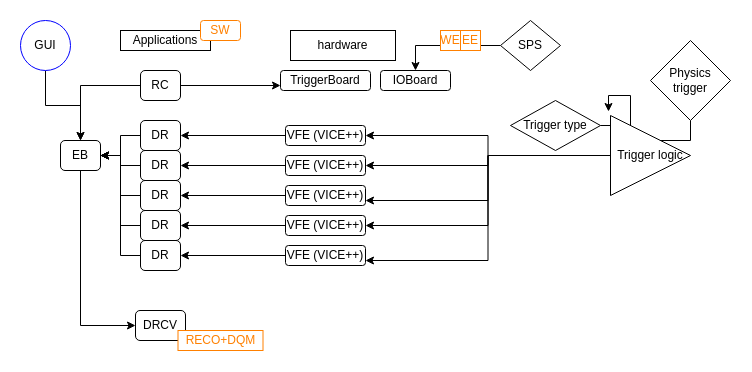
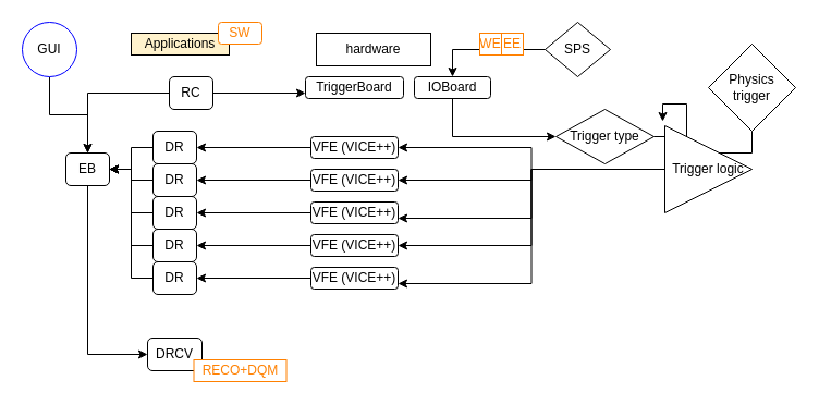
  <mxCell id="0" />
  <mxCell id="1" parent="0" />
  <mxCell id="2" style="edgeStyle=orthogonalEdgeStyle;rounded=0;orthogonalLoop=1;jettySize=auto;html=1;entryX=0;entryY=0.75;entryDx=0;entryDy=0;" edge="1" parent="1" source="4" target="10"><mxGeometry relative="1" as="geometry" /></mxCell>
  <mxCell id="3" style="edgeStyle=orthogonalEdgeStyle;rounded=0;orthogonalLoop=1;jettySize=auto;html=1;entryX=0.5;entryY=0;entryDx=0;entryDy=0;" edge="1" parent="1" source="4" target="6"><mxGeometry relative="1" as="geometry" /></mxCell>
- <mxCell id="4" value="RC" style="rounded=1;whiteSpace=wrap;html=1;" vertex="1" parent="1"><mxGeometry x="140" y="70" width="40" height="30" as="geometry" /></mxCell>
+ <mxCell id="4" value="RC" style="rounded=1;whiteSpace=wrap;html=1;" vertex="1" parent="1"><mxGeometry x="155" y="70" width="40" height="30" as="geometry" /></mxCell>
  <mxCell id="5" style="edgeStyle=orthogonalEdgeStyle;rounded=0;orthogonalLoop=1;jettySize=auto;html=1;entryX=0;entryY=0.5;entryDx=0;entryDy=0;" edge="1" parent="1" source="6" target="49"><mxGeometry relative="1" as="geometry"><Array as="points"><mxPoint x="80" y="325" /></Array></mxGeometry></mxCell>
  <mxCell id="6" value="EB" style="rounded=1;whiteSpace=wrap;html=1;" vertex="1" parent="1"><mxGeometry x="60" y="140" width="40" height="30" as="geometry" /></mxCell>
- <mxCell id="7" value="Applications" style="rounded=0;whiteSpace=wrap;html=1;" vertex="1" parent="1"><mxGeometry x="120" y="30" width="90" height="20" as="geometry" /></mxCell>
+ <mxCell id="7" value="Applications" style="rounded=0;whiteSpace=wrap;html=1;fillColor=#fff2cc;" vertex="1" parent="1"><mxGeometry x="120" y="30" width="90" height="20" as="geometry" /></mxCell>
  <mxCell id="8" value="&lt;font color=&quot;#FF8000&quot;&gt;SW&lt;/font&gt;" style="rounded=1;whiteSpace=wrap;html=1;strokeColor=#FF8000;" vertex="1" parent="1"><mxGeometry x="200" y="20" width="40" height="20" as="geometry" /></mxCell>
  <mxCell id="9" value="hardware" style="rounded=0;whiteSpace=wrap;html=1;" vertex="1" parent="1"><mxGeometry x="290" y="30" width="105" height="30" as="geometry" /></mxCell>
  <mxCell id="10" value="TriggerBoard" style="rounded=1;whiteSpace=wrap;html=1;strokeColor=#000000;" vertex="1" parent="1"><mxGeometry x="280" y="70" width="90" height="20" as="geometry" /></mxCell>
+ <mxCell id="11" style="edgeStyle=orthogonalEdgeStyle;rounded=0;orthogonalLoop=1;jettySize=auto;html=1;exitX=0.5;exitY=1;exitDx=0;exitDy=0;entryX=0;entryY=0.5;entryDx=0;entryDy=0;" edge="1" parent="1" source="12" target="16"><mxGeometry relative="1" as="geometry" /></mxCell>
  <mxCell id="12" value="IOBoard" style="rounded=1;whiteSpace=wrap;html=1;strokeColor=#000000;" vertex="1" parent="1"><mxGeometry x="380" y="70" width="70" height="20" as="geometry" /></mxCell>
  <mxCell id="13" style="edgeStyle=orthogonalEdgeStyle;rounded=0;orthogonalLoop=1;jettySize=auto;html=1;entryX=0.5;entryY=0;entryDx=0;entryDy=0;" edge="1" parent="1" source="14" target="12"><mxGeometry relative="1" as="geometry" /></mxCell>
  <mxCell id="14" value="SPS" style="rhombus;whiteSpace=wrap;html=1;strokeColor=#000000;" vertex="1" parent="1"><mxGeometry x="500" y="20" width="60" height="50" as="geometry" /></mxCell>
  <mxCell id="15" style="edgeStyle=orthogonalEdgeStyle;rounded=0;orthogonalLoop=1;jettySize=auto;html=1;entryX=0;entryY=0.5;entryDx=0;entryDy=0;" edge="1" parent="1" source="16" target="32"><mxGeometry relative="1" as="geometry" /></mxCell>
  <mxCell id="16" value="Trigger type" style="rhombus;whiteSpace=wrap;html=1;strokeColor=#000000;" vertex="1" parent="1"><mxGeometry x="510" y="100" width="90" height="50" as="geometry" /></mxCell>
  <mxCell id="17" style="edgeStyle=orthogonalEdgeStyle;rounded=0;orthogonalLoop=1;jettySize=auto;html=1;" edge="1" parent="1" source="18" target="6"><mxGeometry relative="1" as="geometry" /></mxCell>
  <mxCell id="18" value="GUI" style="ellipse;whiteSpace=wrap;html=1;aspect=fixed;strokeColor=#0000FF;" vertex="1" parent="1"><mxGeometry x="20" y="20" width="50" height="50" as="geometry" /></mxCell>
  <mxCell id="19" value="&lt;font color=&quot;#FF8000&quot;&gt;WE&lt;/font&gt;" style="rounded=0;whiteSpace=wrap;html=1;strokeColor=#FF8000;" vertex="1" parent="1"><mxGeometry x="440" y="30" width="20" height="20" as="geometry" /></mxCell>
  <mxCell id="20" value="&lt;font color=&quot;#FF8000&quot;&gt;EE&lt;/font&gt;" style="rounded=0;whiteSpace=wrap;html=1;strokeColor=#FF8000;" vertex="1" parent="1"><mxGeometry x="460" y="30" width="20" height="20" as="geometry" /></mxCell>
  <mxCell id="21" style="edgeStyle=orthogonalEdgeStyle;rounded=0;orthogonalLoop=1;jettySize=auto;html=1;entryX=1;entryY=0.5;entryDx=0;entryDy=0;" edge="1" parent="1" source="22" target="6"><mxGeometry relative="1" as="geometry" /></mxCell>
  <mxCell id="22" value="DR" style="rounded=1;whiteSpace=wrap;html=1;" vertex="1" parent="1"><mxGeometry x="140" y="120" width="40" height="30" as="geometry" /></mxCell>
  <mxCell id="23" style="edgeStyle=orthogonalEdgeStyle;rounded=0;orthogonalLoop=1;jettySize=auto;html=1;entryX=1;entryY=0.5;entryDx=0;entryDy=0;" edge="1" parent="1" source="24" target="22"><mxGeometry relative="1" as="geometry" /></mxCell>
  <mxCell id="24" value="VFE (VICE++)" style="rounded=1;whiteSpace=wrap;html=1;strokeColor=#000000;" vertex="1" parent="1"><mxGeometry x="285" y="125" width="80" height="20" as="geometry" /></mxCell>
  <mxCell id="25" style="edgeStyle=orthogonalEdgeStyle;rounded=0;orthogonalLoop=1;jettySize=auto;html=1;entryX=-0.025;entryY=-0.05;entryDx=0;entryDy=0;entryPerimeter=0;" edge="1" parent="1" source="26" target="32"><mxGeometry relative="1" as="geometry" /></mxCell>
  <mxCell id="26" value="&lt;div&gt;Physics&lt;/div&gt;&lt;div&gt; trigger&lt;/div&gt;" style="rhombus;whiteSpace=wrap;html=1;strokeColor=#000000;" vertex="1" parent="1"><mxGeometry x="650" y="40" width="80" height="80" as="geometry" /></mxCell>
  <mxCell id="27" style="edgeStyle=orthogonalEdgeStyle;rounded=0;orthogonalLoop=1;jettySize=auto;html=1;entryX=1;entryY=0.5;entryDx=0;entryDy=0;" edge="1" parent="1" source="32" target="24"><mxGeometry relative="1" as="geometry" /></mxCell>
  <mxCell id="28" style="edgeStyle=orthogonalEdgeStyle;rounded=0;orthogonalLoop=1;jettySize=auto;html=1;entryX=1;entryY=0.5;entryDx=0;entryDy=0;" edge="1" parent="1" source="32" target="36"><mxGeometry relative="1" as="geometry" /></mxCell>
  <mxCell id="29" style="edgeStyle=orthogonalEdgeStyle;rounded=0;orthogonalLoop=1;jettySize=auto;html=1;entryX=1;entryY=0.75;entryDx=0;entryDy=0;" edge="1" parent="1" source="32" target="40"><mxGeometry relative="1" as="geometry" /></mxCell>
  <mxCell id="30" style="edgeStyle=orthogonalEdgeStyle;rounded=0;orthogonalLoop=1;jettySize=auto;html=1;entryX=1;entryY=0.5;entryDx=0;entryDy=0;" edge="1" parent="1" source="32" target="44"><mxGeometry relative="1" as="geometry" /></mxCell>
  <mxCell id="31" style="edgeStyle=orthogonalEdgeStyle;rounded=0;orthogonalLoop=1;jettySize=auto;html=1;entryX=1;entryY=0.75;entryDx=0;entryDy=0;" edge="1" parent="1" source="32" target="48"><mxGeometry relative="1" as="geometry" /></mxCell>
  <mxCell id="32" value="Trigger logic" style="triangle;whiteSpace=wrap;html=1;strokeColor=#000000;rotation=0;" vertex="1" parent="1"><mxGeometry x="610" y="115" width="80" height="80" as="geometry" /></mxCell>
  <mxCell id="33" style="edgeStyle=orthogonalEdgeStyle;rounded=0;orthogonalLoop=1;jettySize=auto;html=1;entryX=1;entryY=0.5;entryDx=0;entryDy=0;" edge="1" parent="1" source="34" target="6"><mxGeometry relative="1" as="geometry" /></mxCell>
  <mxCell id="34" value="DR" style="rounded=1;whiteSpace=wrap;html=1;" vertex="1" parent="1"><mxGeometry x="140" y="150" width="40" height="30" as="geometry" /></mxCell>
  <mxCell id="35" style="edgeStyle=orthogonalEdgeStyle;rounded=0;orthogonalLoop=1;jettySize=auto;html=1;entryX=1;entryY=0.5;entryDx=0;entryDy=0;" edge="1" parent="1" source="36" target="34"><mxGeometry relative="1" as="geometry" /></mxCell>
  <mxCell id="36" value="VFE (VICE++)" style="rounded=1;whiteSpace=wrap;html=1;strokeColor=#000000;" vertex="1" parent="1"><mxGeometry x="285" y="155" width="80" height="20" as="geometry" /></mxCell>
  <mxCell id="37" style="edgeStyle=orthogonalEdgeStyle;rounded=0;orthogonalLoop=1;jettySize=auto;html=1;entryX=1;entryY=0.5;entryDx=0;entryDy=0;" edge="1" parent="1" source="38" target="6"><mxGeometry relative="1" as="geometry" /></mxCell>
  <mxCell id="38" value="DR" style="rounded=1;whiteSpace=wrap;html=1;" vertex="1" parent="1"><mxGeometry x="140" y="180" width="40" height="30" as="geometry" /></mxCell>
  <mxCell id="39" style="edgeStyle=orthogonalEdgeStyle;rounded=0;orthogonalLoop=1;jettySize=auto;html=1;entryX=1;entryY=0.5;entryDx=0;entryDy=0;" edge="1" parent="1" source="40" target="38"><mxGeometry relative="1" as="geometry" /></mxCell>
  <mxCell id="40" value="VFE (VICE++)" style="rounded=1;whiteSpace=wrap;html=1;strokeColor=#000000;" vertex="1" parent="1"><mxGeometry x="285" y="185" width="80" height="20" as="geometry" /></mxCell>
  <mxCell id="41" style="edgeStyle=orthogonalEdgeStyle;rounded=0;orthogonalLoop=1;jettySize=auto;html=1;entryX=1;entryY=0.5;entryDx=0;entryDy=0;" edge="1" parent="1" source="42" target="6"><mxGeometry relative="1" as="geometry" /></mxCell>
  <mxCell id="42" value="DR" style="rounded=1;whiteSpace=wrap;html=1;" vertex="1" parent="1"><mxGeometry x="140" y="210" width="40" height="30" as="geometry" /></mxCell>
  <mxCell id="43" style="edgeStyle=orthogonalEdgeStyle;rounded=0;orthogonalLoop=1;jettySize=auto;html=1;entryX=1;entryY=0.5;entryDx=0;entryDy=0;" edge="1" parent="1" source="44" target="42"><mxGeometry relative="1" as="geometry" /></mxCell>
  <mxCell id="44" value="VFE (VICE++)" style="rounded=1;whiteSpace=wrap;html=1;strokeColor=#000000;" vertex="1" parent="1"><mxGeometry x="285" y="215" width="80" height="20" as="geometry" /></mxCell>
  <mxCell id="45" style="edgeStyle=orthogonalEdgeStyle;rounded=0;orthogonalLoop=1;jettySize=auto;html=1;entryX=1;entryY=0.5;entryDx=0;entryDy=0;" edge="1" parent="1" source="46" target="6"><mxGeometry relative="1" as="geometry" /></mxCell>
  <mxCell id="46" value="DR" style="rounded=1;whiteSpace=wrap;html=1;" vertex="1" parent="1"><mxGeometry x="140" y="240" width="40" height="30" as="geometry" /></mxCell>
  <mxCell id="47" style="edgeStyle=orthogonalEdgeStyle;rounded=0;orthogonalLoop=1;jettySize=auto;html=1;entryX=1;entryY=0.5;entryDx=0;entryDy=0;" edge="1" parent="1" source="48" target="46"><mxGeometry relative="1" as="geometry" /></mxCell>
  <mxCell id="48" value="VFE (VICE++)" style="rounded=1;whiteSpace=wrap;html=1;strokeColor=#000000;" vertex="1" parent="1"><mxGeometry x="285" y="245" width="80" height="20" as="geometry" /></mxCell>
  <mxCell id="49" value="DRCV" style="rounded=1;whiteSpace=wrap;html=1;strokeColor=#000000;" vertex="1" parent="1"><mxGeometry x="135" y="310" width="50" height="30" as="geometry" /></mxCell>
  <mxCell id="50" value="&lt;font color=&quot;#FF8000&quot;&gt;RECO+DQM&lt;/font&gt;" style="rounded=0;whiteSpace=wrap;html=1;strokeColor=#FF8000;" vertex="1" parent="1"><mxGeometry x="177.5" y="330" width="85" height="20" as="geometry" /></mxCell>
